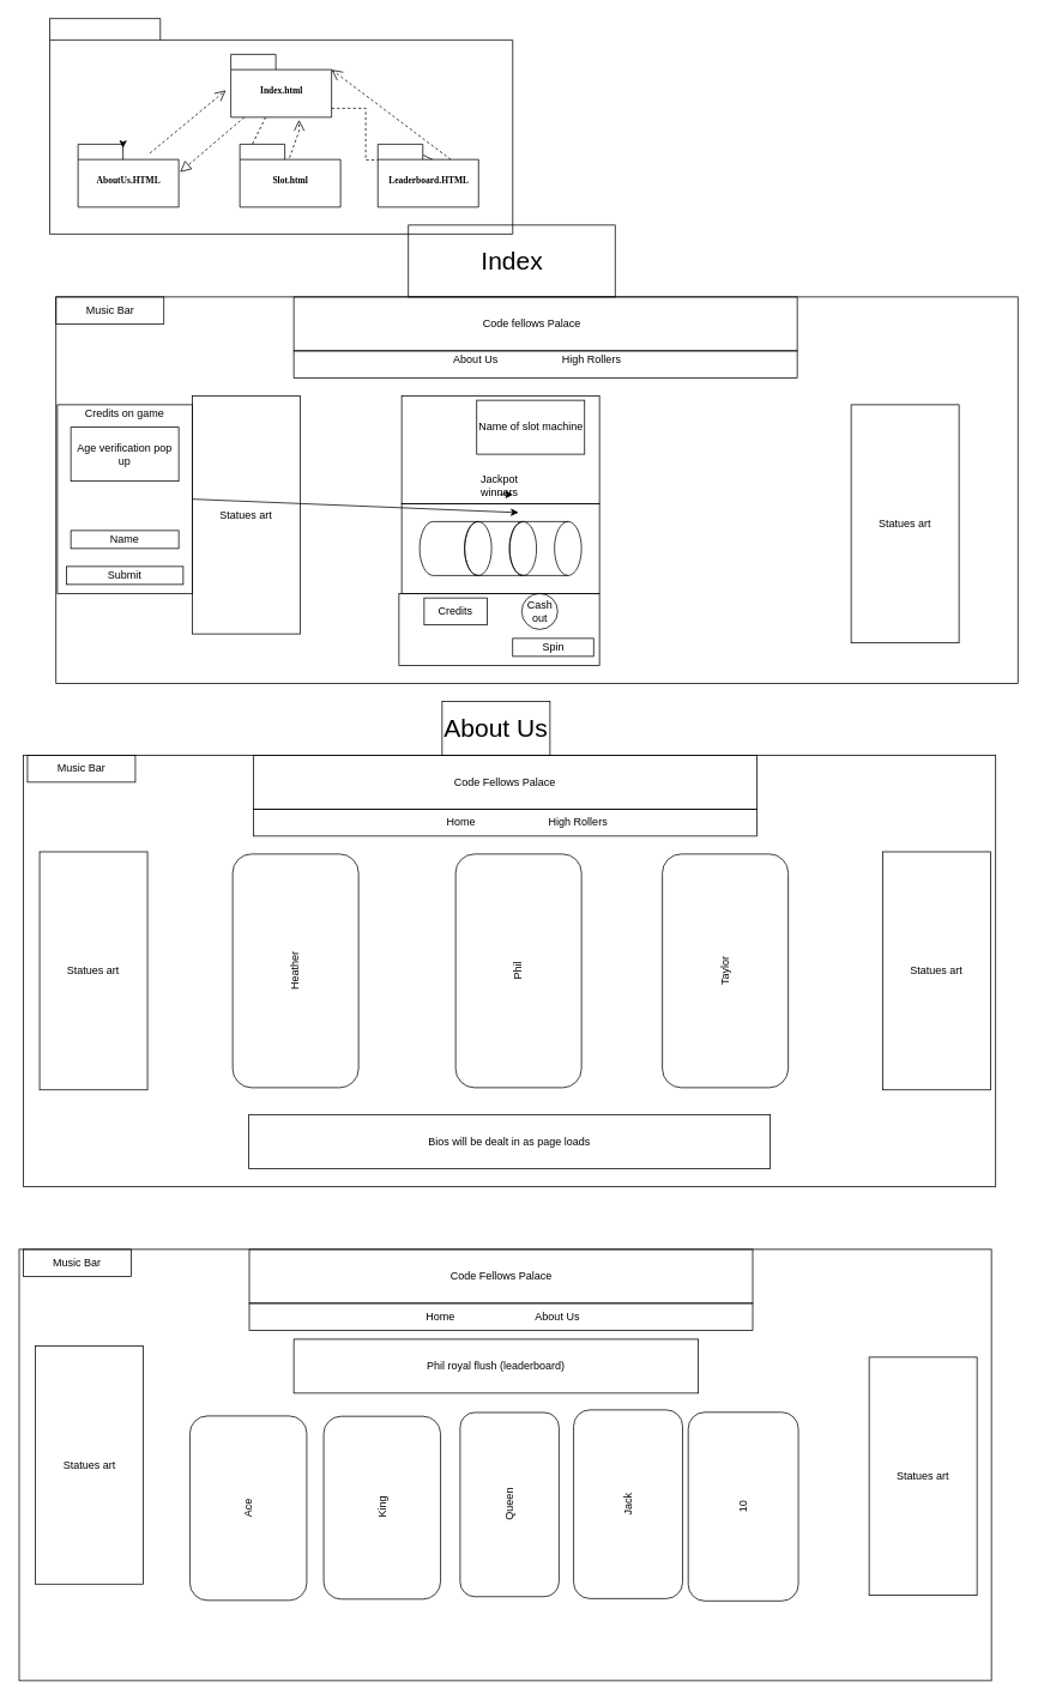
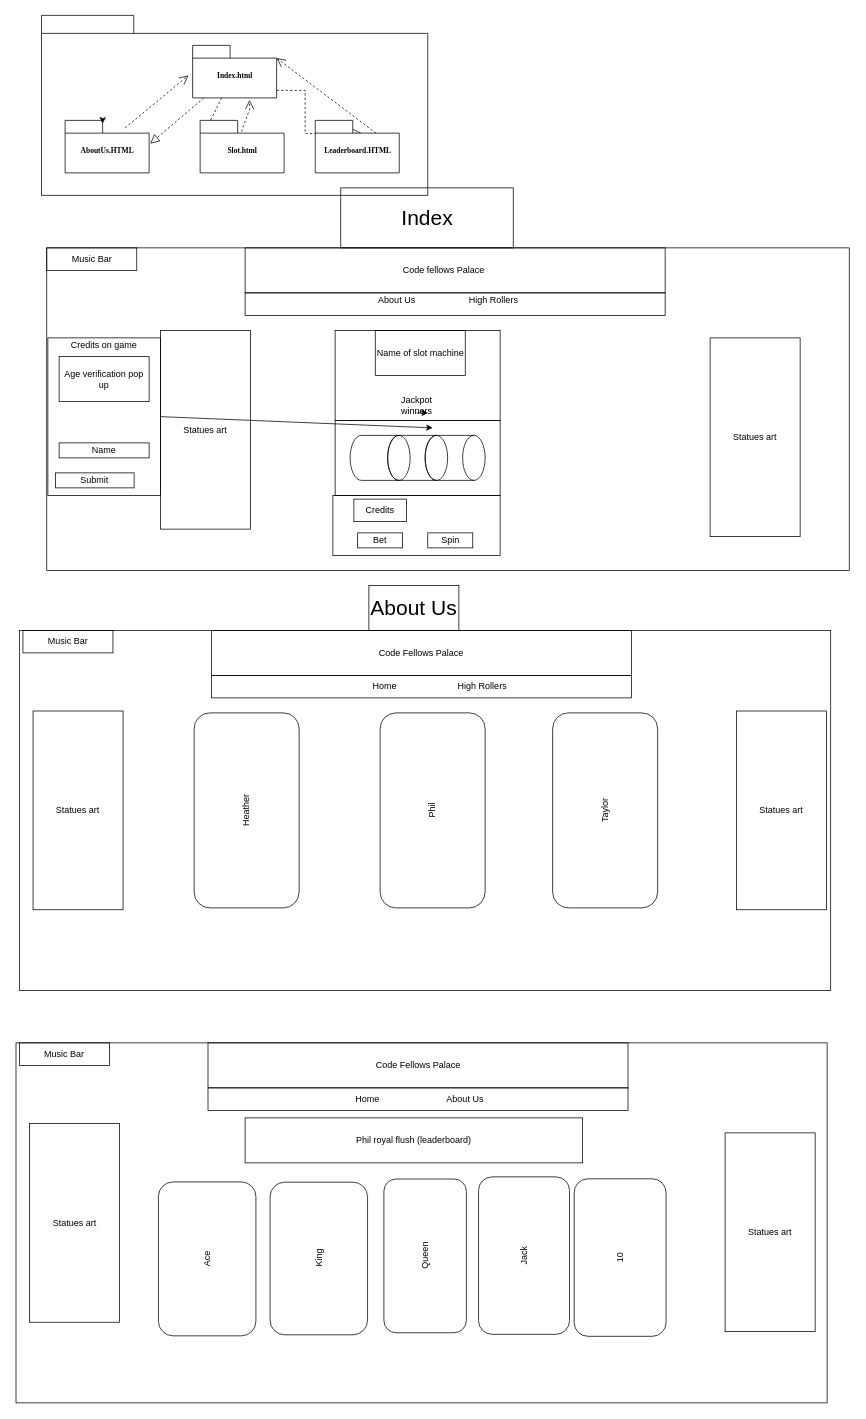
  <mxCell id="0" />
  <mxCell id="1" parent="0" />
  <mxCell id="2" value="" style="shape=folder;fontStyle=1;spacingTop=10;tabWidth=123;tabHeight=24;tabPosition=left;html=1;rounded=0;shadow=0;comic=0;labelBackgroundColor=none;strokeColor=#000000;strokeWidth=1;fillColor=#ffffff;fontFamily=Verdana;fontSize=10;fontColor=#000000;align=center;" parent="1" vertex="1"><mxGeometry x="54.5" y="20" width="515" height="240" as="geometry" /></mxCell>
  <mxCell id="3" style="edgeStyle=elbowEdgeStyle;rounded=0;html=1;entryX=0.559;entryY=0.251;entryPerimeter=0;dashed=1;labelBackgroundColor=none;startFill=0;endArrow=open;endFill=0;endSize=10;fontFamily=Verdana;fontSize=10;" parent="1" source="6" target="8" edge="1"><mxGeometry relative="1" as="geometry"><Array as="points"><mxPoint x="406" y="120" /></Array></mxGeometry></mxCell>
  <mxCell id="4" style="edgeStyle=none;rounded=0;html=1;dashed=1;labelBackgroundColor=none;startFill=0;endArrow=none;endFill=0;endSize=10;fontFamily=Verdana;fontSize=10;entryX=-0.003;entryY=0.411;entryPerimeter=0;" parent="1" source="6" target="9" edge="1"><mxGeometry relative="1" as="geometry" /></mxCell>
  <mxCell id="5" style="edgeStyle=none;rounded=0;html=1;dashed=1;labelBackgroundColor=none;startFill=0;endArrow=block;endFill=0;endSize=10;fontFamily=Verdana;fontSize=10;entryX=1.013;entryY=0.444;entryPerimeter=0;" parent="1" source="6" target="7" edge="1"><mxGeometry relative="1" as="geometry" /></mxCell>
  <mxCell id="6" value="Index.html" style="shape=folder;fontStyle=1;spacingTop=10;tabWidth=50;tabHeight=17;tabPosition=left;html=1;rounded=0;shadow=0;comic=0;labelBackgroundColor=none;strokeColor=#000000;strokeWidth=1;fillColor=#ffffff;fontFamily=Verdana;fontSize=10;fontColor=#000000;align=center;" parent="1" vertex="1"><mxGeometry x="256" y="60" width="112" height="70" as="geometry" /></mxCell>
  <mxCell id="7" value="AboutUs.HTML" style="shape=folder;fontStyle=1;spacingTop=10;tabWidth=50;tabHeight=17;tabPosition=left;html=1;rounded=0;shadow=0;comic=0;labelBackgroundColor=none;strokeColor=#000000;strokeWidth=1;fillColor=#ffffff;fontFamily=Verdana;fontSize=10;fontColor=#000000;align=center;" parent="1" vertex="1"><mxGeometry x="86" y="160" width="112" height="70" as="geometry" /></mxCell>
  <mxCell id="8" value="Leaderboard.HTML" style="shape=folder;fontStyle=1;spacingTop=10;tabWidth=50;tabHeight=17;tabPosition=left;html=1;rounded=0;shadow=0;comic=0;labelBackgroundColor=none;strokeColor=#000000;strokeWidth=1;fillColor=#ffffff;fontFamily=Verdana;fontSize=10;fontColor=#000000;align=center;" parent="1" vertex="1"><mxGeometry x="419.5" y="160" width="112" height="70" as="geometry" /></mxCell>
  <mxCell id="9" value="Slot.html" style="shape=folder;fontStyle=1;spacingTop=10;tabWidth=50;tabHeight=17;tabPosition=left;html=1;rounded=0;shadow=0;comic=0;labelBackgroundColor=none;strokeColor=#000000;strokeWidth=1;fillColor=#ffffff;fontFamily=Verdana;fontSize=10;fontColor=#000000;align=center;" parent="1" vertex="1"><mxGeometry x="266" y="160" width="112" height="70" as="geometry" /></mxCell>
  <mxCell id="10" style="edgeStyle=orthogonalEdgeStyle;rounded=0;orthogonalLoop=1;jettySize=auto;html=1;exitX=0;exitY=0;exitDx=50;exitDy=0;exitPerimeter=0;entryX=0.445;entryY=0.061;entryDx=0;entryDy=0;entryPerimeter=0;" edge="1" parent="1" source="7" target="7"><mxGeometry relative="1" as="geometry" /></mxCell>
  <mxCell id="11" style="edgeStyle=none;rounded=0;html=1;dashed=1;labelBackgroundColor=none;startFill=0;endArrow=open;endFill=0;endSize=10;fontFamily=Verdana;fontSize=10;" edge="1" parent="1"><mxGeometry relative="1" as="geometry"><mxPoint x="166.002" y="170" as="sourcePoint" /><mxPoint x="250.46" y="100" as="targetPoint" /></mxGeometry></mxCell>
  <mxCell id="12" style="edgeStyle=none;rounded=0;html=1;dashed=1;labelBackgroundColor=none;startFill=0;endArrow=open;endFill=0;endSize=10;fontFamily=Verdana;fontSize=10;entryX=0.677;entryY=1.041;entryDx=0;entryDy=0;entryPerimeter=0;" edge="1" parent="1" target="6"><mxGeometry relative="1" as="geometry"><mxPoint x="321.272" y="175" as="sourcePoint" /><mxPoint x="405.73" y="105" as="targetPoint" /><Array as="points"><mxPoint x="332" y="145" /></Array></mxGeometry></mxCell>
  <mxCell id="13" style="edgeStyle=none;rounded=0;html=1;dashed=1;labelBackgroundColor=none;startFill=0;endArrow=open;endFill=0;endSize=10;fontFamily=Verdana;fontSize=10;entryX=0;entryY=0;entryDx=112;entryDy=17;entryPerimeter=0;exitX=0;exitY=0;exitDx=81;exitDy=17;exitPerimeter=0;" edge="1" parent="1" source="8" target="6"><mxGeometry relative="1" as="geometry"><mxPoint x="466.002" y="150" as="sourcePoint" /><mxPoint x="550.46" y="80" as="targetPoint" /></mxGeometry></mxCell>
  <mxCell id="14" value="" style="rounded=0;whiteSpace=wrap;html=1;" vertex="1" parent="1"><mxGeometry x="61.5" y="330" width="1070" height="430" as="geometry" /></mxCell>
  <mxCell id="15" value="Code fellows Palace" style="text;html=1;strokeColor=none;fillColor=none;align=center;verticalAlign=middle;whiteSpace=wrap;rounded=0;" vertex="1" parent="1"><mxGeometry x="326" y="330" width="530" height="60" as="geometry" /></mxCell>
  <mxCell id="16" value="" style="rounded=0;whiteSpace=wrap;html=1;glass=0;fillColor=none;" vertex="1" parent="1"><mxGeometry x="326" y="330" width="560" height="60" as="geometry" /></mxCell>
- <mxCell id="17" value="Submit" style="rounded=0;whiteSpace=wrap;html=1;glass=0;fillColor=none;" vertex="1" parent="1"><mxGeometry x="73" y="630" width="130" height="20" as="geometry" /></mxCell>
+ <mxCell id="17" value="Submit" style="rounded=0;whiteSpace=wrap;html=1;glass=0;fillColor=none;" vertex="1" parent="1"><mxGeometry x="73" y="630" width="105" height="20" as="geometry" /></mxCell>
  <mxCell id="18" value="Name" style="rounded=0;whiteSpace=wrap;html=1;glass=0;fillColor=none;" vertex="1" parent="1"><mxGeometry x="78" y="590" width="120" height="20" as="geometry" /></mxCell>
  <mxCell id="19" value="Age verification pop up" style="rounded=0;whiteSpace=wrap;html=1;glass=0;fillColor=none;" vertex="1" parent="1"><mxGeometry x="78" y="475" width="120" height="60" as="geometry" /></mxCell>
  <mxCell id="20" value="" style="rounded=0;whiteSpace=wrap;html=1;glass=0;fillColor=none;" vertex="1" parent="1"><mxGeometry x="326" y="390" width="560" height="30" as="geometry" /></mxCell>
  <mxCell id="21" value="About Us" style="text;html=1;strokeColor=none;fillColor=none;align=center;verticalAlign=middle;whiteSpace=wrap;rounded=0;glass=0;" vertex="1" parent="1"><mxGeometry x="486.5" y="390" width="83" height="20" as="geometry" /></mxCell>
  <mxCell id="22" value="High Rollers" style="text;html=1;strokeColor=none;fillColor=none;align=center;verticalAlign=middle;whiteSpace=wrap;rounded=0;glass=0;" vertex="1" parent="1"><mxGeometry x="616" y="390" width="83" height="20" as="geometry" /></mxCell>
  <mxCell id="23" value="Music Bar" style="rounded=0;whiteSpace=wrap;html=1;glass=0;fillColor=none;" vertex="1" parent="1"><mxGeometry x="61.5" y="330" width="120" height="30" as="geometry" /></mxCell>
  <mxCell id="24" value="" style="rounded=0;whiteSpace=wrap;html=1;glass=0;fillColor=none;" vertex="1" parent="1"><mxGeometry x="63" y="450" width="150" height="210" as="geometry" /></mxCell>
  <mxCell id="25" value="Credits on game" style="text;html=1;strokeColor=none;fillColor=none;align=center;verticalAlign=middle;whiteSpace=wrap;rounded=0;glass=0;" vertex="1" parent="1"><mxGeometry x="68" y="450" width="140" height="20" as="geometry" /></mxCell>
  <mxCell id="26" value="" style="endArrow=classic;html=1;exitX=1;exitY=0.5;exitDx=0;exitDy=0;" edge="1" parent="1" source="24"><mxGeometry width="50" height="50" relative="1" as="geometry"><mxPoint x="506" y="690" as="sourcePoint" /><mxPoint x="576" y="570" as="targetPoint" /></mxGeometry></mxCell>
  <mxCell id="27" value="" style="shape=cylinder3;whiteSpace=wrap;html=1;boundedLbl=1;backgroundOutline=1;size=15;glass=0;fillColor=none;rotation=90;" vertex="1" parent="1"><mxGeometry x="476" y="570" width="60" height="80" as="geometry" /></mxCell>
  <mxCell id="28" value="" style="shape=cylinder3;whiteSpace=wrap;html=1;boundedLbl=1;backgroundOutline=1;size=15;glass=0;fillColor=none;rotation=90;" vertex="1" parent="1"><mxGeometry x="526" y="570" width="60" height="80" as="geometry" /></mxCell>
  <mxCell id="29" value="" style="shape=cylinder3;whiteSpace=wrap;html=1;boundedLbl=1;backgroundOutline=1;size=15;glass=0;fillColor=none;rotation=90;" vertex="1" parent="1"><mxGeometry x="576" y="570" width="60" height="80" as="geometry" /></mxCell>
  <mxCell id="30" value="" style="rounded=0;whiteSpace=wrap;html=1;glass=0;fillColor=none;" vertex="1" parent="1"><mxGeometry x="446" y="560" width="220" height="100" as="geometry" /></mxCell>
  <mxCell id="31" value="" style="rounded=0;whiteSpace=wrap;html=1;glass=0;fillColor=none;" vertex="1" parent="1"><mxGeometry x="443" y="660" width="223" height="80" as="geometry" /></mxCell>
- <mxCell id="32" value="Spin" style="rounded=0;whiteSpace=wrap;html=1;glass=0;fillColor=none;" vertex="1" parent="1"><mxGeometry x="569.5" y="710" width="90" height="20" as="geometry" /></mxCell>
- <mxCell id="34" value="Cash out" style="ellipse;whiteSpace=wrap;html=1;aspect=fixed;glass=0;fillColor=none;" vertex="1" parent="1"><mxGeometry x="579.5" y="660" width="40" height="40" as="geometry" /></mxCell>
+ <mxCell id="32" value="Spin" style="rounded=0;whiteSpace=wrap;html=1;glass=0;fillColor=none;" vertex="1" parent="1"><mxGeometry x="569.5" y="710" width="60" height="20" as="geometry" /></mxCell>
+ <mxCell id="33" value="Bet" style="rounded=0;whiteSpace=wrap;html=1;glass=0;fillColor=none;" vertex="1" parent="1"><mxGeometry x="476" y="710" width="60" height="20" as="geometry" /></mxCell>
  <mxCell id="35" value="Credits" style="rounded=0;whiteSpace=wrap;html=1;glass=0;fillColor=none;" vertex="1" parent="1"><mxGeometry x="471" y="665" width="70" height="30" as="geometry" /></mxCell>
  <mxCell id="36" value="" style="rounded=0;whiteSpace=wrap;html=1;glass=0;fillColor=none;" vertex="1" parent="1"><mxGeometry x="446" y="440" width="220" height="120" as="geometry" /></mxCell>
  <mxCell id="37" value="Jackpot winners" style="text;html=1;strokeColor=none;fillColor=none;align=center;verticalAlign=middle;whiteSpace=wrap;rounded=0;glass=0;" vertex="1" parent="1"><mxGeometry x="523.75" y="530" width="61.5" height="20" as="geometry" /></mxCell>
  <mxCell id="38" style="edgeStyle=orthogonalEdgeStyle;rounded=0;orthogonalLoop=1;jettySize=auto;html=1;exitX=0.5;exitY=1;exitDx=0;exitDy=0;entryX=0.75;entryY=1;entryDx=0;entryDy=0;" edge="1" parent="1" source="37" target="37"><mxGeometry relative="1" as="geometry" /></mxCell>
- <mxCell id="39" value="Name of slot machine" style="rounded=0;whiteSpace=wrap;html=1;glass=0;fillColor=none;" vertex="1" parent="1"><mxGeometry x="529.5" y="445" width="120" height="60" as="geometry" /></mxCell>
+ <mxCell id="39" value="Name of slot machine" style="rounded=0;whiteSpace=wrap;html=1;glass=0;fillColor=none;" vertex="1" parent="1"><mxGeometry x="499.5" y="440" width="120" height="60" as="geometry" /></mxCell>
  <mxCell id="40" value="Statues art" style="rounded=0;whiteSpace=wrap;html=1;glass=0;fillColor=none;" vertex="1" parent="1"><mxGeometry x="946" y="450" width="120" height="265" as="geometry" /></mxCell>
  <mxCell id="41" value="Statues art" style="rounded=0;whiteSpace=wrap;html=1;glass=0;fillColor=none;" vertex="1" parent="1"><mxGeometry x="213" y="440" width="120" height="265" as="geometry" /></mxCell>
  <mxCell id="42" value="" style="rounded=0;whiteSpace=wrap;html=1;glass=0;fillColor=none;" vertex="1" parent="1"><mxGeometry x="25.25" y="840" width="1081.5" height="480" as="geometry" /></mxCell>
  <mxCell id="43" value="Heather" style="rounded=1;whiteSpace=wrap;html=1;glass=0;fillColor=none;rotation=-90;" vertex="1" parent="1"><mxGeometry x="198" y="1010" width="260" height="140" as="geometry" /></mxCell>
  <mxCell id="44" value="Taylor" style="rounded=1;whiteSpace=wrap;html=1;glass=0;fillColor=none;rotation=-90;" vertex="1" parent="1"><mxGeometry x="676" y="1010" width="260" height="140" as="geometry" /></mxCell>
  <mxCell id="45" value="Phil" style="rounded=1;whiteSpace=wrap;html=1;glass=0;fillColor=none;rotation=-90;" vertex="1" parent="1"><mxGeometry x="446" y="1010" width="260" height="140" as="geometry" /></mxCell>
  <mxCell id="46" value="Statues art" style="rounded=0;whiteSpace=wrap;html=1;glass=0;fillColor=none;" vertex="1" parent="1"><mxGeometry x="43.25" y="947.5" width="120" height="265" as="geometry" /></mxCell>
  <mxCell id="47" value="Statues art" style="rounded=0;whiteSpace=wrap;html=1;glass=0;fillColor=none;" vertex="1" parent="1"><mxGeometry x="981.25" y="947.5" width="120" height="265" as="geometry" /></mxCell>
  <mxCell id="48" value="Code Fellows Palace" style="rounded=0;whiteSpace=wrap;html=1;glass=0;fillColor=none;" vertex="1" parent="1"><mxGeometry x="281.25" y="840" width="560" height="60" as="geometry" /></mxCell>
  <mxCell id="49" value="" style="rounded=0;whiteSpace=wrap;html=1;glass=0;fillColor=none;" vertex="1" parent="1"><mxGeometry x="281.25" y="900" width="560" height="30" as="geometry" /></mxCell>
  <mxCell id="50" value="Home" style="text;html=1;strokeColor=none;fillColor=none;align=center;verticalAlign=middle;whiteSpace=wrap;rounded=0;glass=0;" vertex="1" parent="1"><mxGeometry x="471" y="905" width="83" height="20" as="geometry" /></mxCell>
  <mxCell id="51" value="High Rollers" style="text;html=1;strokeColor=none;fillColor=none;align=center;verticalAlign=middle;whiteSpace=wrap;rounded=0;glass=0;" vertex="1" parent="1"><mxGeometry x="600.5" y="905" width="83" height="20" as="geometry" /></mxCell>
  <mxCell id="52" value="Music Bar" style="rounded=0;whiteSpace=wrap;html=1;glass=0;fillColor=none;" vertex="1" parent="1"><mxGeometry x="29.75" y="840" width="120" height="30" as="geometry" /></mxCell>
- <mxCell id="53" value="Bios will be dealt in as page loads" style="rounded=0;whiteSpace=wrap;html=1;glass=0;fillColor=none;" vertex="1" parent="1"><mxGeometry x="276" y="1240" width="580" height="60" as="geometry" /></mxCell>
  <mxCell id="54" value="" style="rounded=0;whiteSpace=wrap;html=1;glass=0;fillColor=none;" vertex="1" parent="1"><mxGeometry x="20.5" y="1390" width="1081.5" height="480" as="geometry" /></mxCell>
  <mxCell id="55" value="Statues art" style="rounded=0;whiteSpace=wrap;html=1;glass=0;fillColor=none;" vertex="1" parent="1"><mxGeometry x="38.5" y="1497.5" width="120" height="265" as="geometry" /></mxCell>
  <mxCell id="56" value="Statues art" style="rounded=0;whiteSpace=wrap;html=1;glass=0;fillColor=none;" vertex="1" parent="1"><mxGeometry x="966" y="1510" width="120" height="265" as="geometry" /></mxCell>
  <mxCell id="57" value="Code Fellows Palace" style="rounded=0;whiteSpace=wrap;html=1;glass=0;fillColor=none;" vertex="1" parent="1"><mxGeometry x="276.5" y="1390" width="560" height="60" as="geometry" /></mxCell>
  <mxCell id="58" value="" style="rounded=0;whiteSpace=wrap;html=1;glass=0;fillColor=none;" vertex="1" parent="1"><mxGeometry x="276.5" y="1450" width="560" height="30" as="geometry" /></mxCell>
  <mxCell id="59" value="Music Bar" style="rounded=0;whiteSpace=wrap;html=1;glass=0;fillColor=none;" vertex="1" parent="1"><mxGeometry x="25" y="1390" width="120" height="30" as="geometry" /></mxCell>
  <mxCell id="60" value="Home" style="text;html=1;strokeColor=none;fillColor=none;align=center;verticalAlign=middle;whiteSpace=wrap;rounded=0;glass=0;" vertex="1" parent="1"><mxGeometry x="448" y="1455" width="83" height="20" as="geometry" /></mxCell>
  <mxCell id="61" value="About Us" style="text;html=1;strokeColor=none;fillColor=none;align=center;verticalAlign=middle;whiteSpace=wrap;rounded=0;glass=0;" vertex="1" parent="1"><mxGeometry x="577.5" y="1455" width="83" height="20" as="geometry" /></mxCell>
  <mxCell id="62" value="Ace" style="rounded=1;whiteSpace=wrap;html=1;glass=0;fillColor=none;rotation=-90;" vertex="1" parent="1"><mxGeometry x="172.75" y="1613" width="205.25" height="130" as="geometry" /></mxCell>
  <mxCell id="63" value="King" style="rounded=1;whiteSpace=wrap;html=1;glass=0;fillColor=none;rotation=-90;" vertex="1" parent="1"><mxGeometry x="322.5" y="1612.5" width="203.5" height="130" as="geometry" /></mxCell>
  <mxCell id="64" value="Queen" style="rounded=1;whiteSpace=wrap;html=1;glass=0;fillColor=none;rotation=-90;" vertex="1" parent="1"><mxGeometry x="463.5" y="1619" width="205" height="110" as="geometry" /></mxCell>
  <mxCell id="65" value="Jack" style="rounded=1;whiteSpace=wrap;html=1;glass=0;fillColor=none;rotation=-90;" vertex="1" parent="1"><mxGeometry x="592.88" y="1613" width="210" height="121.25" as="geometry" /></mxCell>
  <mxCell id="66" value="10" style="rounded=1;whiteSpace=wrap;html=1;glass=0;fillColor=none;rotation=-90;" vertex="1" parent="1"><mxGeometry x="721" y="1615" width="210" height="122.5" as="geometry" /></mxCell>
  <mxCell id="67" value="Phil royal flush (leaderboard)" style="rounded=0;whiteSpace=wrap;html=1;glass=0;fillColor=none;" vertex="1" parent="1"><mxGeometry x="326" y="1490" width="450" height="60" as="geometry" /></mxCell>
  <mxCell id="68" value="Index" style="text;html=1;strokeColor=none;fillColor=none;align=center;verticalAlign=middle;whiteSpace=wrap;rounded=0;glass=0;fontSize=28;" vertex="1" parent="1"><mxGeometry x="434.5" y="245" width="268" height="90" as="geometry" /></mxCell>
  <mxCell id="69" value="" style="rounded=0;whiteSpace=wrap;html=1;glass=0;fontSize=28;fillColor=none;" vertex="1" parent="1"><mxGeometry x="453.5" y="250" width="230" height="80" as="geometry" /></mxCell>
  <mxCell id="70" value="About Us" style="rounded=0;whiteSpace=wrap;html=1;glass=0;fontSize=28;fillColor=none;" vertex="1" parent="1"><mxGeometry x="491" y="780" width="120" height="60" as="geometry" /></mxCell>
